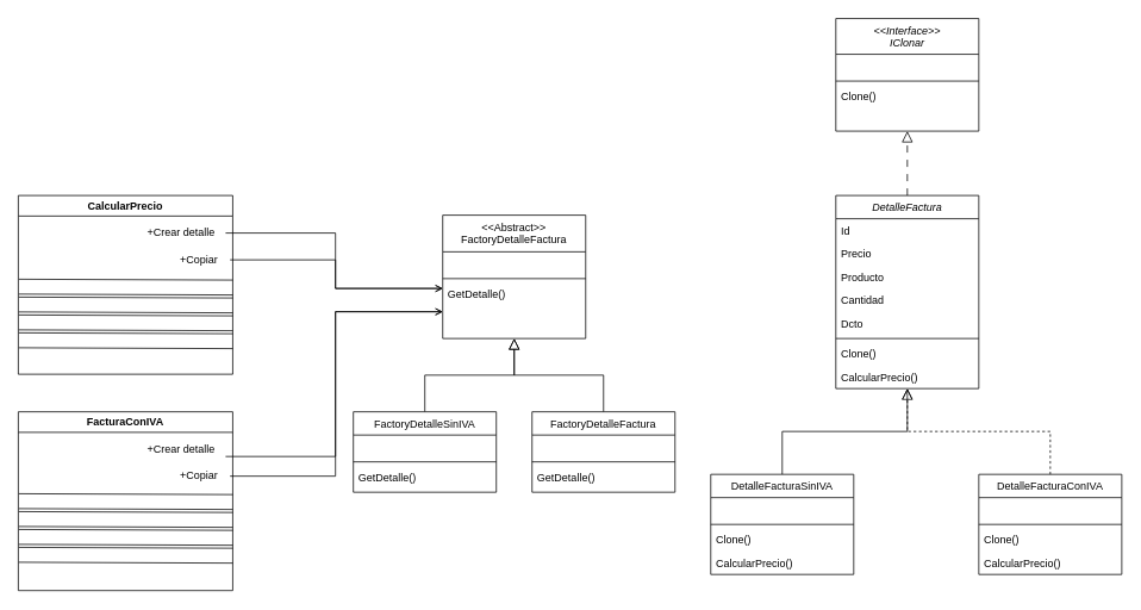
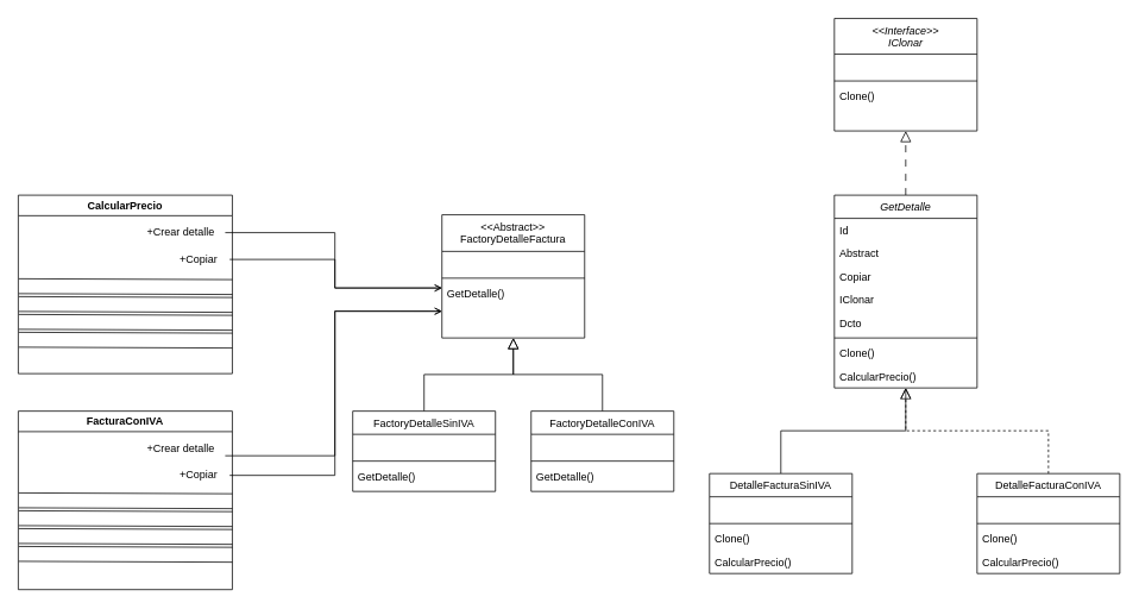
  <mxCell id="0" />
  <mxCell id="1" parent="0" />
  <mxCell id="2" style="edgeStyle=orthogonalEdgeStyle;rounded=0;orthogonalLoop=1;jettySize=auto;html=1;endArrow=block;endFill=0;dashed=1;dashPattern=8 8;endSize=10;" parent="1" source="3" target="22" edge="1"><mxGeometry relative="1" as="geometry" /></mxCell>
- <mxCell id="3" value="DetalleFactura" style="swimlane;fontStyle=2;align=center;verticalAlign=top;childLayout=stackLayout;horizontal=1;startSize=26;horizontalStack=0;resizeParent=1;resizeLast=0;collapsible=1;marginBottom=0;rounded=0;shadow=0;strokeWidth=1;" parent="1" vertex="1"><mxGeometry x="935" y="218" width="160" height="216" as="geometry"><mxRectangle x="230" y="140" width="160" height="26" as="alternateBounds" /></mxGeometry></mxCell>
+ <mxCell id="3" value="GetDetalle" style="swimlane;fontStyle=2;align=center;verticalAlign=top;childLayout=stackLayout;horizontal=1;startSize=26;horizontalStack=0;resizeParent=1;resizeLast=0;collapsible=1;marginBottom=0;rounded=0;shadow=0;strokeWidth=1;" parent="1" vertex="1"><mxGeometry x="935" y="218" width="160" height="216" as="geometry"><mxRectangle x="230" y="140" width="160" height="26" as="alternateBounds" /></mxGeometry></mxCell>
  <mxCell id="4" value="Id" style="text;align=left;verticalAlign=top;spacingLeft=4;spacingRight=4;overflow=hidden;rotatable=0;points=[[0,0.5],[1,0.5]];portConstraint=eastwest;" parent="3" vertex="1"><mxGeometry y="26" width="160" height="26" as="geometry" /></mxCell>
- <mxCell id="5" value="Precio" style="text;align=left;verticalAlign=top;spacingLeft=4;spacingRight=4;overflow=hidden;rotatable=0;points=[[0,0.5],[1,0.5]];portConstraint=eastwest;rounded=0;shadow=0;html=0;" parent="3" vertex="1"><mxGeometry y="52" width="160" height="26" as="geometry" /></mxCell>
- <mxCell id="6" value="Producto" style="text;align=left;verticalAlign=top;spacingLeft=4;spacingRight=4;overflow=hidden;rotatable=0;points=[[0,0.5],[1,0.5]];portConstraint=eastwest;rounded=0;shadow=0;html=0;" parent="3" vertex="1"><mxGeometry y="78" width="160" height="26" as="geometry" /></mxCell>
- <mxCell id="7" value="Cantidad" style="text;align=left;verticalAlign=top;spacingLeft=4;spacingRight=4;overflow=hidden;rotatable=0;points=[[0,0.5],[1,0.5]];portConstraint=eastwest;rounded=0;shadow=0;html=0;" parent="3" vertex="1"><mxGeometry y="104" width="160" height="26" as="geometry" /></mxCell>
+ <mxCell id="5" value="Abstract" style="text;align=left;verticalAlign=top;spacingLeft=4;spacingRight=4;overflow=hidden;rotatable=0;points=[[0,0.5],[1,0.5]];portConstraint=eastwest;rounded=0;shadow=0;html=0;" parent="3" vertex="1"><mxGeometry y="52" width="160" height="26" as="geometry" /></mxCell>
+ <mxCell id="6" value="Copiar" style="text;align=left;verticalAlign=top;spacingLeft=4;spacingRight=4;overflow=hidden;rotatable=0;points=[[0,0.5],[1,0.5]];portConstraint=eastwest;rounded=0;shadow=0;html=0;" parent="3" vertex="1"><mxGeometry y="78" width="160" height="26" as="geometry" /></mxCell>
+ <mxCell id="7" value="IClonar" style="text;align=left;verticalAlign=top;spacingLeft=4;spacingRight=4;overflow=hidden;rotatable=0;points=[[0,0.5],[1,0.5]];portConstraint=eastwest;rounded=0;shadow=0;html=0;" parent="3" vertex="1"><mxGeometry y="104" width="160" height="26" as="geometry" /></mxCell>
  <mxCell id="8" value="Dcto" style="text;align=left;verticalAlign=top;spacingLeft=4;spacingRight=4;overflow=hidden;rotatable=0;points=[[0,0.5],[1,0.5]];portConstraint=eastwest;rounded=0;shadow=0;html=0;" parent="3" vertex="1"><mxGeometry y="130" width="160" height="26" as="geometry" /></mxCell>
  <mxCell id="9" value="" style="line;html=1;strokeWidth=1;align=left;verticalAlign=middle;spacingTop=-1;spacingLeft=3;spacingRight=3;rotatable=0;labelPosition=right;points=[];portConstraint=eastwest;" parent="3" vertex="1"><mxGeometry y="156" width="160" height="8" as="geometry" /></mxCell>
  <mxCell id="10" value="Clone()" style="text;align=left;verticalAlign=top;spacingLeft=4;spacingRight=4;overflow=hidden;rotatable=0;points=[[0,0.5],[1,0.5]];portConstraint=eastwest;" parent="3" vertex="1"><mxGeometry y="164" width="160" height="26" as="geometry" /></mxCell>
  <mxCell id="11" value="CalcularPrecio()" style="text;align=left;verticalAlign=top;spacingLeft=4;spacingRight=4;overflow=hidden;rotatable=0;points=[[0,0.5],[1,0.5]];portConstraint=eastwest;" parent="3" vertex="1"><mxGeometry y="190" width="160" height="26" as="geometry" /></mxCell>
  <mxCell id="12" value="&lt;&lt;Abstract&gt;&gt;&#10;FactoryDetalleFactura" style="swimlane;fontStyle=0;align=center;verticalAlign=top;childLayout=stackLayout;horizontal=1;startSize=41;horizontalStack=0;resizeParent=1;resizeLast=0;collapsible=1;marginBottom=0;rounded=0;shadow=0;strokeWidth=1;" parent="1" vertex="1"><mxGeometry x="495" y="240" width="160" height="138" as="geometry"><mxRectangle x="130" y="380" width="160" height="26" as="alternateBounds" /></mxGeometry></mxCell>
  <mxCell id="13" value=" " style="text;align=left;verticalAlign=top;spacingLeft=4;spacingRight=4;overflow=hidden;rotatable=0;points=[[0,0.5],[1,0.5]];portConstraint=eastwest;rounded=0;shadow=0;html=0;" parent="12" vertex="1"><mxGeometry y="41" width="160" height="26" as="geometry" /></mxCell>
  <mxCell id="14" value="" style="line;html=1;strokeWidth=1;align=left;verticalAlign=middle;spacingTop=-1;spacingLeft=3;spacingRight=3;rotatable=0;labelPosition=right;points=[];portConstraint=eastwest;" parent="12" vertex="1"><mxGeometry y="67" width="160" height="8" as="geometry" /></mxCell>
  <mxCell id="15" value="GetDetalle()" style="text;align=left;verticalAlign=top;spacingLeft=4;spacingRight=4;overflow=hidden;rotatable=0;points=[[0,0.5],[1,0.5]];portConstraint=eastwest;fontStyle=0" parent="12" vertex="1"><mxGeometry y="75" width="160" height="26" as="geometry" /></mxCell>
  <mxCell id="16" style="edgeStyle=orthogonalEdgeStyle;rounded=0;orthogonalLoop=1;jettySize=auto;html=1;endArrow=open;endFill=0;strokeWidth=1;endSize=10;" parent="1" source="17" target="3" edge="1"><mxGeometry relative="1" as="geometry" /></mxCell>
  <mxCell id="17" value="DetalleFacturaSinIVA" style="swimlane;fontStyle=0;align=center;verticalAlign=top;childLayout=stackLayout;horizontal=1;startSize=26;horizontalStack=0;resizeParent=1;resizeLast=0;collapsible=1;marginBottom=0;rounded=0;shadow=0;strokeWidth=1;" parent="1" vertex="1"><mxGeometry x="795" y="530" width="160" height="112" as="geometry"><mxRectangle x="340" y="380" width="170" height="26" as="alternateBounds" /></mxGeometry></mxCell>
  <mxCell id="18" style="text;align=left;verticalAlign=top;spacingLeft=4;spacingRight=4;overflow=hidden;rotatable=0;points=[[0,0.5],[1,0.5]];portConstraint=eastwest;" parent="17" vertex="1"><mxGeometry y="26" width="160" height="26" as="geometry" /></mxCell>
  <mxCell id="19" value="" style="line;html=1;strokeWidth=1;align=left;verticalAlign=middle;spacingTop=-1;spacingLeft=3;spacingRight=3;rotatable=0;labelPosition=right;points=[];portConstraint=eastwest;" parent="17" vertex="1"><mxGeometry y="52" width="160" height="8" as="geometry" /></mxCell>
  <mxCell id="20" value="Clone()" style="text;align=left;verticalAlign=top;spacingLeft=4;spacingRight=4;overflow=hidden;rotatable=0;points=[[0,0.5],[1,0.5]];portConstraint=eastwest;" parent="17" vertex="1"><mxGeometry y="60" width="160" height="26" as="geometry" /></mxCell>
  <mxCell id="21" value="CalcularPrecio()" style="text;align=left;verticalAlign=top;spacingLeft=4;spacingRight=4;overflow=hidden;rotatable=0;points=[[0,0.5],[1,0.5]];portConstraint=eastwest;" parent="17" vertex="1"><mxGeometry y="86" width="160" height="26" as="geometry" /></mxCell>
  <mxCell id="22" value="&lt;&lt;Interface&gt;&gt;&#10;IClonar" style="swimlane;fontStyle=2;align=center;verticalAlign=top;childLayout=stackLayout;horizontal=1;startSize=40;horizontalStack=0;resizeParent=1;resizeLast=0;collapsible=1;marginBottom=0;rounded=0;shadow=0;strokeWidth=1;swimlaneHead=1;" parent="1" vertex="1"><mxGeometry x="935" y="20" width="160" height="126" as="geometry"><mxRectangle x="250" y="-160" width="160" height="26" as="alternateBounds" /></mxGeometry></mxCell>
  <mxCell id="23" value=" " style="text;align=left;verticalAlign=top;spacingLeft=4;spacingRight=4;overflow=hidden;rotatable=0;points=[[0,0.5],[1,0.5]];portConstraint=eastwest;rounded=0;shadow=0;html=0;" parent="22" vertex="1"><mxGeometry y="40" width="160" height="26" as="geometry" /></mxCell>
  <mxCell id="24" value="" style="line;html=1;strokeWidth=1;align=left;verticalAlign=middle;spacingTop=-1;spacingLeft=3;spacingRight=3;rotatable=0;labelPosition=right;points=[];portConstraint=eastwest;" parent="22" vertex="1"><mxGeometry y="66" width="160" height="8" as="geometry" /></mxCell>
  <mxCell id="25" value="Clone()" style="text;align=left;verticalAlign=top;spacingLeft=4;spacingRight=4;overflow=hidden;rotatable=0;points=[[0,0.5],[1,0.5]];portConstraint=eastwest;" parent="22" vertex="1"><mxGeometry y="74" width="160" height="26" as="geometry" /></mxCell>
  <mxCell id="26" style="edgeStyle=orthogonalEdgeStyle;rounded=0;orthogonalLoop=1;jettySize=auto;html=1;endArrow=block;endFill=0;strokeWidth=1;endSize=10;dashed=1;" parent="1" source="27" target="3" edge="1"><mxGeometry relative="1" as="geometry" /></mxCell>
  <mxCell id="27" value="DetalleFacturaConIVA" style="swimlane;fontStyle=0;align=center;verticalAlign=top;childLayout=stackLayout;horizontal=1;startSize=26;horizontalStack=0;resizeParent=1;resizeLast=0;collapsible=1;marginBottom=0;rounded=0;shadow=0;strokeWidth=1;" parent="1" vertex="1"><mxGeometry x="1095" y="530" width="160" height="112" as="geometry"><mxRectangle x="340" y="380" width="170" height="26" as="alternateBounds" /></mxGeometry></mxCell>
  <mxCell id="28" style="text;align=left;verticalAlign=top;spacingLeft=4;spacingRight=4;overflow=hidden;rotatable=0;points=[[0,0.5],[1,0.5]];portConstraint=eastwest;" parent="27" vertex="1"><mxGeometry y="26" width="160" height="26" as="geometry" /></mxCell>
  <mxCell id="29" value="" style="line;html=1;strokeWidth=1;align=left;verticalAlign=middle;spacingTop=-1;spacingLeft=3;spacingRight=3;rotatable=0;labelPosition=right;points=[];portConstraint=eastwest;" parent="27" vertex="1"><mxGeometry y="52" width="160" height="8" as="geometry" /></mxCell>
  <mxCell id="30" value="Clone()" style="text;align=left;verticalAlign=top;spacingLeft=4;spacingRight=4;overflow=hidden;rotatable=0;points=[[0,0.5],[1,0.5]];portConstraint=eastwest;" parent="27" vertex="1"><mxGeometry y="60" width="160" height="26" as="geometry" /></mxCell>
  <mxCell id="31" value="CalcularPrecio()" style="text;align=left;verticalAlign=top;spacingLeft=4;spacingRight=4;overflow=hidden;rotatable=0;points=[[0,0.5],[1,0.5]];portConstraint=eastwest;" parent="27" vertex="1"><mxGeometry y="86" width="160" height="26" as="geometry" /></mxCell>
  <mxCell id="32" value="CalcularPrecio" style="swimlane;whiteSpace=wrap;html=1;" parent="1" vertex="1"><mxGeometry x="20" y="218" width="240" height="200" as="geometry" /></mxCell>
  <mxCell id="33" value="+Crear detalle" style="text;html=1;align=center;verticalAlign=middle;resizable=0;points=[];autosize=1;strokeColor=none;fillColor=none;" parent="32" vertex="1"><mxGeometry x="132" y="27" width="100" height="30" as="geometry" /></mxCell>
  <mxCell id="34" value="+Copiar" style="text;html=1;align=center;verticalAlign=middle;resizable=0;points=[];autosize=1;strokeColor=none;fillColor=none;" parent="32" vertex="1"><mxGeometry x="167" y="57" width="70" height="30" as="geometry" /></mxCell>
  <mxCell id="35" value="" style="shape=link;html=1;rounded=0;entryX=1.035;entryY=1.032;entryDx=0;entryDy=0;entryPerimeter=0;width=16.667;verticalAlign=middle;" parent="32" edge="1"><mxGeometry width="100" relative="1" as="geometry"><mxPoint x="0.55" y="102" as="sourcePoint" /><mxPoint x="240.0" y="102.96" as="targetPoint" /></mxGeometry></mxCell>
  <mxCell id="36" value="" style="shape=link;html=1;rounded=0;entryX=1.035;entryY=1.032;entryDx=0;entryDy=0;entryPerimeter=0;width=16.667;verticalAlign=middle;" parent="32" edge="1"><mxGeometry width="100" relative="1" as="geometry"><mxPoint x="0.55" y="162" as="sourcePoint" /><mxPoint x="240.0" y="162.96" as="targetPoint" /></mxGeometry></mxCell>
  <mxCell id="37" value="" style="shape=link;html=1;rounded=0;entryX=1.035;entryY=1.032;entryDx=0;entryDy=0;entryPerimeter=0;width=16.667;verticalAlign=middle;" parent="32" edge="1"><mxGeometry width="100" relative="1" as="geometry"><mxPoint x="0.55" y="142" as="sourcePoint" /><mxPoint x="240.0" y="142.96" as="targetPoint" /></mxGeometry></mxCell>
  <mxCell id="38" value="" style="shape=link;html=1;rounded=0;entryX=1.035;entryY=1.032;entryDx=0;entryDy=0;entryPerimeter=0;width=16.667;verticalAlign=middle;" parent="32" edge="1"><mxGeometry width="100" relative="1" as="geometry"><mxPoint x="0.55" y="122" as="sourcePoint" /><mxPoint x="240.0" y="122.96" as="targetPoint" /></mxGeometry></mxCell>
  <mxCell id="39" style="edgeStyle=orthogonalEdgeStyle;rounded=0;orthogonalLoop=1;jettySize=auto;html=1;endArrow=open;endFill=0;" parent="1" source="33" target="15" edge="1"><mxGeometry relative="1" as="geometry"><Array as="points"><mxPoint x="375" y="260" /><mxPoint x="375" y="322" /></Array></mxGeometry></mxCell>
  <mxCell id="40" style="edgeStyle=orthogonalEdgeStyle;rounded=0;orthogonalLoop=1;jettySize=auto;html=1;endArrow=open;endFill=0;" parent="1" source="34" target="15" edge="1"><mxGeometry relative="1" as="geometry"><Array as="points"><mxPoint x="375" y="290" /><mxPoint x="375" y="322" /></Array></mxGeometry></mxCell>
  <mxCell id="41" value="FacturaConIVA" style="swimlane;whiteSpace=wrap;html=1;" parent="1" vertex="1"><mxGeometry x="20" y="460" width="240" height="200" as="geometry" /></mxCell>
  <mxCell id="42" value="+Crear detalle" style="text;html=1;align=center;verticalAlign=middle;resizable=0;points=[];autosize=1;strokeColor=none;fillColor=none;" parent="41" vertex="1"><mxGeometry x="132" y="27" width="100" height="30" as="geometry" /></mxCell>
  <mxCell id="43" value="+Copiar" style="text;html=1;align=center;verticalAlign=middle;resizable=0;points=[];autosize=1;strokeColor=none;fillColor=none;" parent="41" vertex="1"><mxGeometry x="167" y="57" width="70" height="30" as="geometry" /></mxCell>
  <mxCell id="44" value="" style="shape=link;html=1;rounded=0;entryX=1.035;entryY=1.032;entryDx=0;entryDy=0;entryPerimeter=0;width=16.667;verticalAlign=middle;" parent="41" edge="1"><mxGeometry width="100" relative="1" as="geometry"><mxPoint x="0.55" y="100" as="sourcePoint" /><mxPoint x="240.0" y="100.96" as="targetPoint" /></mxGeometry></mxCell>
  <mxCell id="45" value="" style="shape=link;html=1;rounded=0;entryX=1.035;entryY=1.032;entryDx=0;entryDy=0;entryPerimeter=0;width=16.667;verticalAlign=middle;" parent="41" edge="1"><mxGeometry width="100" relative="1" as="geometry"><mxPoint x="0.55" y="160" as="sourcePoint" /><mxPoint x="240.0" y="160.96" as="targetPoint" /></mxGeometry></mxCell>
  <mxCell id="46" value="" style="shape=link;html=1;rounded=0;entryX=1.035;entryY=1.032;entryDx=0;entryDy=0;entryPerimeter=0;width=16.667;verticalAlign=middle;" parent="41" edge="1"><mxGeometry width="100" relative="1" as="geometry"><mxPoint x="0.55" y="140" as="sourcePoint" /><mxPoint x="240.0" y="140.96" as="targetPoint" /></mxGeometry></mxCell>
  <mxCell id="47" value="" style="shape=link;html=1;rounded=0;entryX=1.035;entryY=1.032;entryDx=0;entryDy=0;entryPerimeter=0;width=16.667;verticalAlign=middle;" parent="41" edge="1"><mxGeometry width="100" relative="1" as="geometry"><mxPoint x="0.55" y="120" as="sourcePoint" /><mxPoint x="240.0" y="120.96" as="targetPoint" /></mxGeometry></mxCell>
  <mxCell id="48" style="edgeStyle=orthogonalEdgeStyle;rounded=0;orthogonalLoop=1;jettySize=auto;html=1;endArrow=open;endFill=0;" parent="1" source="42" edge="1"><mxGeometry relative="1" as="geometry"><mxPoint x="495" y="348.048" as="targetPoint" /><Array as="points"><mxPoint x="375" y="510" /><mxPoint x="375" y="348" /></Array></mxGeometry></mxCell>
  <mxCell id="49" style="edgeStyle=orthogonalEdgeStyle;rounded=0;orthogonalLoop=1;jettySize=auto;html=1;endArrow=open;endFill=0;" parent="1" source="43" edge="1"><mxGeometry relative="1" as="geometry"><mxPoint x="495" y="348.048" as="targetPoint" /><Array as="points"><mxPoint x="375" y="532" /><mxPoint x="375" y="348" /></Array></mxGeometry></mxCell>
  <mxCell id="50" style="edgeStyle=orthogonalEdgeStyle;rounded=0;orthogonalLoop=1;jettySize=auto;html=1;endArrow=block;endFill=0;endSize=10;" parent="1" source="51" target="12" edge="1"><mxGeometry relative="1" as="geometry" /></mxCell>
- <mxCell id="51" value="FactoryDetalleFactura" style="swimlane;fontStyle=0;align=center;verticalAlign=top;childLayout=stackLayout;horizontal=1;startSize=26;horizontalStack=0;resizeParent=1;resizeLast=0;collapsible=1;marginBottom=0;rounded=0;shadow=0;strokeWidth=1;" parent="1" vertex="1"><mxGeometry x="595" y="460" width="160" height="90" as="geometry"><mxRectangle x="130" y="380" width="160" height="26" as="alternateBounds" /></mxGeometry></mxCell>
+ <mxCell id="51" value="FactoryDetalleConIVA" style="swimlane;fontStyle=0;align=center;verticalAlign=top;childLayout=stackLayout;horizontal=1;startSize=26;horizontalStack=0;resizeParent=1;resizeLast=0;collapsible=1;marginBottom=0;rounded=0;shadow=0;strokeWidth=1;" parent="1" vertex="1"><mxGeometry x="595" y="460" width="160" height="90" as="geometry"><mxRectangle x="130" y="380" width="160" height="26" as="alternateBounds" /></mxGeometry></mxCell>
  <mxCell id="52" value=" " style="text;align=left;verticalAlign=top;spacingLeft=4;spacingRight=4;overflow=hidden;rotatable=0;points=[[0,0.5],[1,0.5]];portConstraint=eastwest;rounded=0;shadow=0;html=0;" parent="51" vertex="1"><mxGeometry y="26" width="160" height="26" as="geometry" /></mxCell>
  <mxCell id="53" value="" style="line;html=1;strokeWidth=1;align=left;verticalAlign=middle;spacingTop=-1;spacingLeft=3;spacingRight=3;rotatable=0;labelPosition=right;points=[];portConstraint=eastwest;" parent="51" vertex="1"><mxGeometry y="52" width="160" height="8" as="geometry" /></mxCell>
  <mxCell id="54" value="GetDetalle()" style="text;align=left;verticalAlign=top;spacingLeft=4;spacingRight=4;overflow=hidden;rotatable=0;points=[[0,0.5],[1,0.5]];portConstraint=eastwest;" parent="51" vertex="1"><mxGeometry y="60" width="160" height="26" as="geometry" /></mxCell>
  <mxCell id="55" style="edgeStyle=orthogonalEdgeStyle;rounded=0;orthogonalLoop=1;jettySize=auto;html=1;endArrow=block;endFill=0;endSize=10;" parent="1" source="56" target="12" edge="1"><mxGeometry relative="1" as="geometry" /></mxCell>
  <mxCell id="56" value="FactoryDetalleSinIVA" style="swimlane;fontStyle=0;align=center;verticalAlign=top;childLayout=stackLayout;horizontal=1;startSize=26;horizontalStack=0;resizeParent=1;resizeLast=0;collapsible=1;marginBottom=0;rounded=0;shadow=0;strokeWidth=1;" parent="1" vertex="1"><mxGeometry x="395" y="460" width="160" height="90" as="geometry"><mxRectangle x="130" y="380" width="160" height="26" as="alternateBounds" /></mxGeometry></mxCell>
  <mxCell id="57" value=" " style="text;align=left;verticalAlign=top;spacingLeft=4;spacingRight=4;overflow=hidden;rotatable=0;points=[[0,0.5],[1,0.5]];portConstraint=eastwest;rounded=0;shadow=0;html=0;" parent="56" vertex="1"><mxGeometry y="26" width="160" height="26" as="geometry" /></mxCell>
  <mxCell id="58" value="" style="line;html=1;strokeWidth=1;align=left;verticalAlign=middle;spacingTop=-1;spacingLeft=3;spacingRight=3;rotatable=0;labelPosition=right;points=[];portConstraint=eastwest;" parent="56" vertex="1"><mxGeometry y="52" width="160" height="8" as="geometry" /></mxCell>
  <mxCell id="59" value="GetDetalle()" style="text;align=left;verticalAlign=top;spacingLeft=4;spacingRight=4;overflow=hidden;rotatable=0;points=[[0,0.5],[1,0.5]];portConstraint=eastwest;fontStyle=0" parent="56" vertex="1"><mxGeometry y="60" width="160" height="26" as="geometry" /></mxCell>
